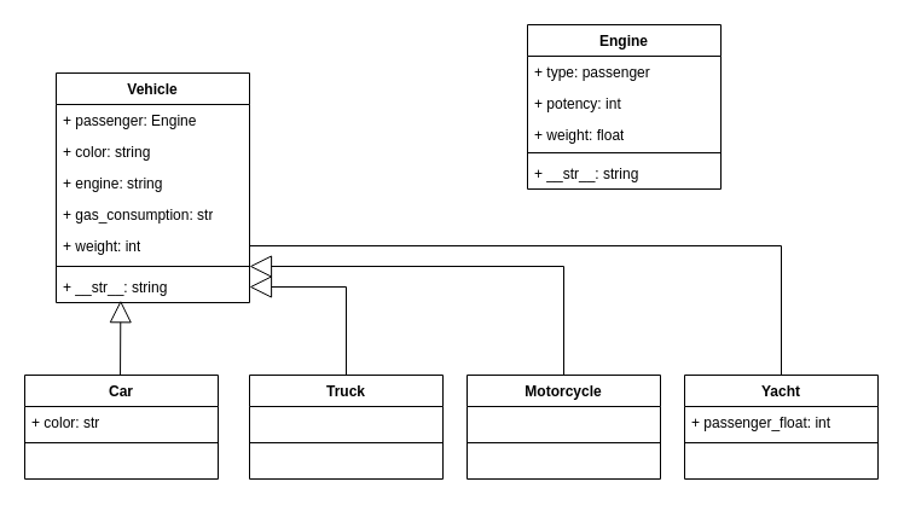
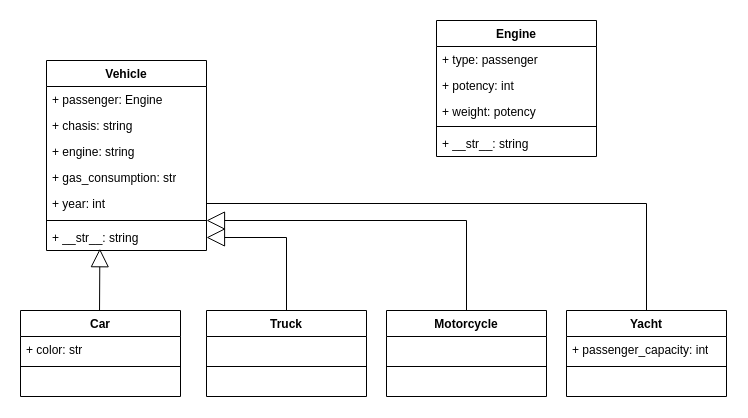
  <mxCell id="0" />
  <mxCell id="1" parent="0" />
  <mxCell id="2" value="Vehicle" style="swimlane;fontStyle=1;align=center;verticalAlign=top;childLayout=stackLayout;horizontal=1;startSize=26;horizontalStack=0;resizeParent=1;resizeParentMax=0;resizeLast=0;collapsible=1;marginBottom=0;whiteSpace=wrap;html=1;" vertex="1" parent="1"><mxGeometry x="46" y="60" width="160" height="190" as="geometry" /></mxCell>
  <mxCell id="3" value="+ passenger: Engine&amp;nbsp;" style="text;strokeColor=none;fillColor=none;align=left;verticalAlign=top;spacingLeft=4;spacingRight=4;overflow=hidden;rotatable=0;points=[[0,0.5],[1,0.5]];portConstraint=eastwest;whiteSpace=wrap;html=1;" vertex="1" parent="2"><mxGeometry y="26" width="160" height="26" as="geometry" /></mxCell>
- <mxCell id="4" value="+ color: string" style="text;strokeColor=none;fillColor=none;align=left;verticalAlign=top;spacingLeft=4;spacingRight=4;overflow=hidden;rotatable=0;points=[[0,0.5],[1,0.5]];portConstraint=eastwest;whiteSpace=wrap;html=1;" vertex="1" parent="2"><mxGeometry y="52" width="160" height="26" as="geometry" /></mxCell>
+ <mxCell id="4" value="+ chasis: string" style="text;strokeColor=none;fillColor=none;align=left;verticalAlign=top;spacingLeft=4;spacingRight=4;overflow=hidden;rotatable=0;points=[[0,0.5],[1,0.5]];portConstraint=eastwest;whiteSpace=wrap;html=1;" vertex="1" parent="2"><mxGeometry y="52" width="160" height="26" as="geometry" /></mxCell>
  <mxCell id="5" value="+ engine: string" style="text;strokeColor=none;fillColor=none;align=left;verticalAlign=top;spacingLeft=4;spacingRight=4;overflow=hidden;rotatable=0;points=[[0,0.5],[1,0.5]];portConstraint=eastwest;whiteSpace=wrap;html=1;" vertex="1" parent="2"><mxGeometry y="78" width="160" height="26" as="geometry" /></mxCell>
  <mxCell id="6" value="+ gas_consumption: str" style="text;strokeColor=none;fillColor=none;align=left;verticalAlign=top;spacingLeft=4;spacingRight=4;overflow=hidden;rotatable=0;points=[[0,0.5],[1,0.5]];portConstraint=eastwest;whiteSpace=wrap;html=1;" vertex="1" parent="2"><mxGeometry y="104" width="160" height="26" as="geometry" /></mxCell>
- <mxCell id="7" value="+ weight: int" style="text;strokeColor=none;fillColor=none;align=left;verticalAlign=top;spacingLeft=4;spacingRight=4;overflow=hidden;rotatable=0;points=[[0,0.5],[1,0.5]];portConstraint=eastwest;whiteSpace=wrap;html=1;" vertex="1" parent="2"><mxGeometry y="130" width="160" height="26" as="geometry" /></mxCell>
+ <mxCell id="7" value="+ year: int" style="text;strokeColor=none;fillColor=none;align=left;verticalAlign=top;spacingLeft=4;spacingRight=4;overflow=hidden;rotatable=0;points=[[0,0.5],[1,0.5]];portConstraint=eastwest;whiteSpace=wrap;html=1;" vertex="1" parent="2"><mxGeometry y="130" width="160" height="26" as="geometry" /></mxCell>
  <mxCell id="8" value="" style="line;strokeWidth=1;fillColor=none;align=left;verticalAlign=middle;spacingTop=-1;spacingLeft=3;spacingRight=3;rotatable=0;labelPosition=right;points=[];portConstraint=eastwest;strokeColor=inherit;" vertex="1" parent="2"><mxGeometry y="156" width="160" height="8" as="geometry" /></mxCell>
  <mxCell id="9" value="+ __str__: string" style="text;strokeColor=none;fillColor=none;align=left;verticalAlign=top;spacingLeft=4;spacingRight=4;overflow=hidden;rotatable=0;points=[[0,0.5],[1,0.5]];portConstraint=eastwest;whiteSpace=wrap;html=1;" vertex="1" parent="2"><mxGeometry y="164" width="160" height="26" as="geometry" /></mxCell>
  <mxCell id="10" value="Car" style="swimlane;fontStyle=1;align=center;verticalAlign=top;childLayout=stackLayout;horizontal=1;startSize=26;horizontalStack=0;resizeParent=1;resizeParentMax=0;resizeLast=0;collapsible=1;marginBottom=0;whiteSpace=wrap;html=1;" vertex="1" parent="1"><mxGeometry x="20" y="310" width="160" height="86" as="geometry" /></mxCell>
  <mxCell id="11" value="+ color: str" style="text;strokeColor=none;fillColor=none;align=left;verticalAlign=top;spacingLeft=4;spacingRight=4;overflow=hidden;rotatable=0;points=[[0,0.5],[1,0.5]];portConstraint=eastwest;whiteSpace=wrap;html=1;" vertex="1" parent="10"><mxGeometry y="26" width="160" height="26" as="geometry" /></mxCell>
  <mxCell id="12" value="" style="line;strokeWidth=1;fillColor=none;align=left;verticalAlign=middle;spacingTop=-1;spacingLeft=3;spacingRight=3;rotatable=0;labelPosition=right;points=[];portConstraint=eastwest;strokeColor=inherit;" vertex="1" parent="10"><mxGeometry y="52" width="160" height="8" as="geometry" /></mxCell>
  <mxCell id="13" value="&amp;nbsp;&amp;nbsp;" style="text;strokeColor=none;fillColor=none;align=left;verticalAlign=top;spacingLeft=4;spacingRight=4;overflow=hidden;rotatable=0;points=[[0,0.5],[1,0.5]];portConstraint=eastwest;whiteSpace=wrap;html=1;" vertex="1" parent="10"><mxGeometry y="60" width="160" height="26" as="geometry" /></mxCell>
  <mxCell id="14" value="Engine" style="swimlane;fontStyle=1;align=center;verticalAlign=top;childLayout=stackLayout;horizontal=1;startSize=26;horizontalStack=0;resizeParent=1;resizeParentMax=0;resizeLast=0;collapsible=1;marginBottom=0;whiteSpace=wrap;html=1;" vertex="1" parent="1"><mxGeometry x="436" y="20" width="160" height="136" as="geometry" /></mxCell>
  <mxCell id="15" value="+ type: passenger" style="text;strokeColor=none;fillColor=none;align=left;verticalAlign=top;spacingLeft=4;spacingRight=4;overflow=hidden;rotatable=0;points=[[0,0.5],[1,0.5]];portConstraint=eastwest;whiteSpace=wrap;html=1;" vertex="1" parent="14"><mxGeometry y="26" width="160" height="26" as="geometry" /></mxCell>
  <mxCell id="16" value="+ potency: int" style="text;strokeColor=none;fillColor=none;align=left;verticalAlign=top;spacingLeft=4;spacingRight=4;overflow=hidden;rotatable=0;points=[[0,0.5],[1,0.5]];portConstraint=eastwest;whiteSpace=wrap;html=1;" vertex="1" parent="14"><mxGeometry y="52" width="160" height="26" as="geometry" /></mxCell>
- <mxCell id="17" value="+ weig&lt;span style=&quot;background-color: initial;&quot;&gt;ht: float&lt;/span&gt;" style="text;strokeColor=none;fillColor=none;align=left;verticalAlign=top;spacingLeft=4;spacingRight=4;overflow=hidden;rotatable=0;points=[[0,0.5],[1,0.5]];portConstraint=eastwest;whiteSpace=wrap;html=1;" vertex="1" parent="14"><mxGeometry y="78" width="160" height="24" as="geometry" /></mxCell>
+ <mxCell id="17" value="+ weig&lt;span style=&quot;background-color: initial;&quot;&gt;ht: potency&lt;/span&gt;" style="text;strokeColor=none;fillColor=none;align=left;verticalAlign=top;spacingLeft=4;spacingRight=4;overflow=hidden;rotatable=0;points=[[0,0.5],[1,0.5]];portConstraint=eastwest;whiteSpace=wrap;html=1;" vertex="1" parent="14"><mxGeometry y="78" width="160" height="24" as="geometry" /></mxCell>
  <mxCell id="18" value="" style="line;strokeWidth=1;fillColor=none;align=left;verticalAlign=middle;spacingTop=-1;spacingLeft=3;spacingRight=3;rotatable=0;labelPosition=right;points=[];portConstraint=eastwest;strokeColor=inherit;" vertex="1" parent="14"><mxGeometry y="102" width="160" height="8" as="geometry" /></mxCell>
  <mxCell id="19" value="+ __str__: string" style="text;strokeColor=none;fillColor=none;align=left;verticalAlign=top;spacingLeft=4;spacingRight=4;overflow=hidden;rotatable=0;points=[[0,0.5],[1,0.5]];portConstraint=eastwest;whiteSpace=wrap;html=1;" vertex="1" parent="14"><mxGeometry y="110" width="160" height="26" as="geometry" /></mxCell>
  <mxCell id="20" value="Truck" style="swimlane;fontStyle=1;align=center;verticalAlign=top;childLayout=stackLayout;horizontal=1;startSize=26;horizontalStack=0;resizeParent=1;resizeParentMax=0;resizeLast=0;collapsible=1;marginBottom=0;whiteSpace=wrap;html=1;" vertex="1" parent="1"><mxGeometry x="206" y="310" width="160" height="86" as="geometry" /></mxCell>
  <mxCell id="21" value="&amp;nbsp;&amp;nbsp;" style="text;strokeColor=none;fillColor=none;align=left;verticalAlign=top;spacingLeft=4;spacingRight=4;overflow=hidden;rotatable=0;points=[[0,0.5],[1,0.5]];portConstraint=eastwest;whiteSpace=wrap;html=1;" vertex="1" parent="20"><mxGeometry y="26" width="160" height="26" as="geometry" /></mxCell>
  <mxCell id="22" value="" style="line;strokeWidth=1;fillColor=none;align=left;verticalAlign=middle;spacingTop=-1;spacingLeft=3;spacingRight=3;rotatable=0;labelPosition=right;points=[];portConstraint=eastwest;strokeColor=inherit;" vertex="1" parent="20"><mxGeometry y="52" width="160" height="8" as="geometry" /></mxCell>
  <mxCell id="23" value="&amp;nbsp;&amp;nbsp;" style="text;strokeColor=none;fillColor=none;align=left;verticalAlign=top;spacingLeft=4;spacingRight=4;overflow=hidden;rotatable=0;points=[[0,0.5],[1,0.5]];portConstraint=eastwest;whiteSpace=wrap;html=1;" vertex="1" parent="20"><mxGeometry y="60" width="160" height="26" as="geometry" /></mxCell>
  <mxCell id="24" value="Motorcycle" style="swimlane;fontStyle=1;align=center;verticalAlign=top;childLayout=stackLayout;horizontal=1;startSize=26;horizontalStack=0;resizeParent=1;resizeParentMax=0;resizeLast=0;collapsible=1;marginBottom=0;whiteSpace=wrap;html=1;" vertex="1" parent="1"><mxGeometry x="386" y="310" width="160" height="86" as="geometry" /></mxCell>
  <mxCell id="25" value="&amp;nbsp;&amp;nbsp;" style="text;strokeColor=none;fillColor=none;align=left;verticalAlign=top;spacingLeft=4;spacingRight=4;overflow=hidden;rotatable=0;points=[[0,0.5],[1,0.5]];portConstraint=eastwest;whiteSpace=wrap;html=1;" vertex="1" parent="24"><mxGeometry y="26" width="160" height="26" as="geometry" /></mxCell>
  <mxCell id="26" value="" style="line;strokeWidth=1;fillColor=none;align=left;verticalAlign=middle;spacingTop=-1;spacingLeft=3;spacingRight=3;rotatable=0;labelPosition=right;points=[];portConstraint=eastwest;strokeColor=inherit;" vertex="1" parent="24"><mxGeometry y="52" width="160" height="8" as="geometry" /></mxCell>
  <mxCell id="27" value="&amp;nbsp;&amp;nbsp;" style="text;strokeColor=none;fillColor=none;align=left;verticalAlign=top;spacingLeft=4;spacingRight=4;overflow=hidden;rotatable=0;points=[[0,0.5],[1,0.5]];portConstraint=eastwest;whiteSpace=wrap;html=1;" vertex="1" parent="24"><mxGeometry y="60" width="160" height="26" as="geometry" /></mxCell>
  <mxCell id="28" value="Yacht" style="swimlane;fontStyle=1;align=center;verticalAlign=top;childLayout=stackLayout;horizontal=1;startSize=26;horizontalStack=0;resizeParent=1;resizeParentMax=0;resizeLast=0;collapsible=1;marginBottom=0;whiteSpace=wrap;html=1;" vertex="1" parent="1"><mxGeometry x="566" y="310" width="160" height="86" as="geometry" /></mxCell>
- <mxCell id="29" value="+ passenger_float: int" style="text;strokeColor=none;fillColor=none;align=left;verticalAlign=top;spacingLeft=4;spacingRight=4;overflow=hidden;rotatable=0;points=[[0,0.5],[1,0.5]];portConstraint=eastwest;whiteSpace=wrap;html=1;" vertex="1" parent="28"><mxGeometry y="26" width="160" height="26" as="geometry" /></mxCell>
+ <mxCell id="29" value="+ passenger_capacity: int" style="text;strokeColor=none;fillColor=none;align=left;verticalAlign=top;spacingLeft=4;spacingRight=4;overflow=hidden;rotatable=0;points=[[0,0.5],[1,0.5]];portConstraint=eastwest;whiteSpace=wrap;html=1;" vertex="1" parent="28"><mxGeometry y="26" width="160" height="26" as="geometry" /></mxCell>
  <mxCell id="30" value="" style="line;strokeWidth=1;fillColor=none;align=left;verticalAlign=middle;spacingTop=-1;spacingLeft=3;spacingRight=3;rotatable=0;labelPosition=right;points=[];portConstraint=eastwest;strokeColor=inherit;" vertex="1" parent="28"><mxGeometry y="52" width="160" height="8" as="geometry" /></mxCell>
  <mxCell id="31" value="&amp;nbsp;&amp;nbsp;" style="text;strokeColor=none;fillColor=none;align=left;verticalAlign=top;spacingLeft=4;spacingRight=4;overflow=hidden;rotatable=0;points=[[0,0.5],[1,0.5]];portConstraint=eastwest;whiteSpace=wrap;html=1;" vertex="1" parent="28"><mxGeometry y="60" width="160" height="26" as="geometry" /></mxCell>
  <mxCell id="32" value="" style="endArrow=block;endSize=16;endFill=0;html=1;rounded=0;exitX=0.494;exitY=0;exitDx=0;exitDy=0;entryX=0.346;entryY=0.931;entryDx=0;entryDy=0;entryPerimeter=0;exitPerimeter=0;" edge="1" parent="1" source="10"><mxGeometry width="160" relative="1" as="geometry"><mxPoint x="104" y="310" as="sourcePoint" /><mxPoint x="99.36" y="248.206" as="targetPoint" /></mxGeometry></mxCell>
  <mxCell id="33" value="" style="endArrow=block;endSize=16;endFill=0;html=1;rounded=0;entryX=1;entryY=0.5;entryDx=0;entryDy=0;exitX=0.5;exitY=0;exitDx=0;exitDy=0;" edge="1" parent="1" source="20" target="9"><mxGeometry width="160" relative="1" as="geometry"><mxPoint x="356" y="260" as="sourcePoint" /><mxPoint x="516" y="260" as="targetPoint" /><Array as="points"><mxPoint x="286" y="237" /></Array></mxGeometry></mxCell>
  <mxCell id="34" value="" style="endArrow=block;endSize=16;endFill=0;html=1;rounded=0;exitX=0.5;exitY=0;exitDx=0;exitDy=0;" edge="1" parent="1" source="24"><mxGeometry width="160" relative="1" as="geometry"><mxPoint x="356" y="260" as="sourcePoint" /><mxPoint x="206" y="220" as="targetPoint" /><Array as="points"><mxPoint x="466" y="220" /></Array></mxGeometry></mxCell>
  <mxCell id="35" value="" style="endArrow=none;endSize=16;endFill=0;html=1;rounded=0;entryX=1;entryY=0.5;entryDx=0;entryDy=0;exitX=0.5;exitY=0;exitDx=0;exitDy=0;" edge="1" parent="1" source="28" target="7"><mxGeometry width="160" relative="1" as="geometry"><mxPoint x="356" y="260" as="sourcePoint" /><mxPoint x="516" y="260" as="targetPoint" /><Array as="points"><mxPoint x="646" y="203" /></Array></mxGeometry></mxCell>
